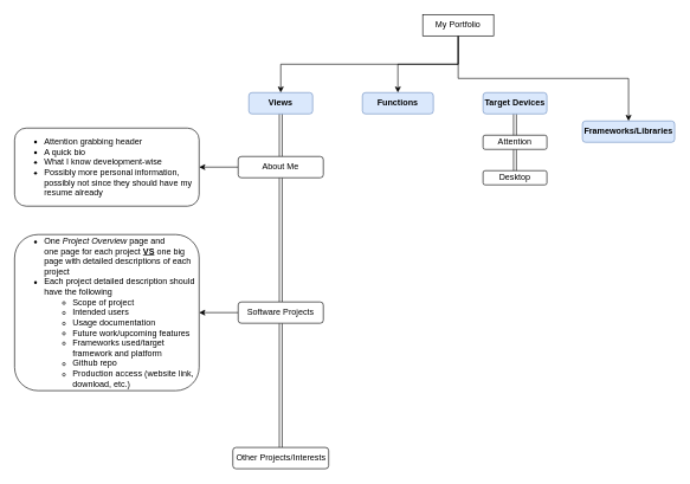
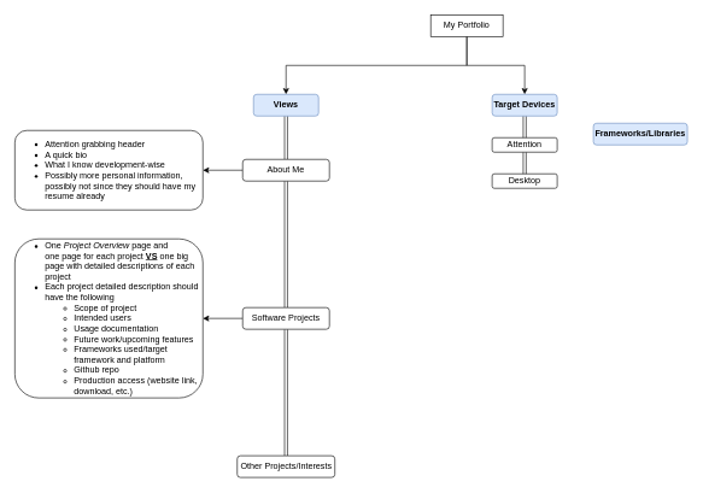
  <mxCell id="0" />
  <mxCell id="1" parent="0" />
  <mxCell id="2" style="edgeStyle=orthogonalEdgeStyle;rounded=0;orthogonalLoop=1;jettySize=auto;html=1;exitX=0.5;exitY=1;exitDx=0;exitDy=0;entryX=0.5;entryY=0;entryDx=0;entryDy=0;" edge="1" parent="1" source="5" target="7"><mxGeometry relative="1" as="geometry" /></mxCell>
- <mxCell id="3" style="edgeStyle=orthogonalEdgeStyle;rounded=0;orthogonalLoop=1;jettySize=auto;html=1;exitX=0.5;exitY=1;exitDx=0;exitDy=0;entryX=0.5;entryY=0;entryDx=0;entryDy=0;" edge="1" parent="1" source="5" target="9"><mxGeometry relative="1" as="geometry" /></mxCell>
- <mxCell id="4" style="edgeStyle=orthogonalEdgeStyle;rounded=0;orthogonalLoop=1;jettySize=auto;html=1;exitX=0.5;exitY=1;exitDx=0;exitDy=0;entryX=0.5;entryY=0;entryDx=0;entryDy=0;" edge="1" parent="1" source="5" target="22"><mxGeometry relative="1" as="geometry" /></mxCell>
+ <mxCell id="4" style="edgeStyle=orthogonalEdgeStyle;rounded=0;orthogonalLoop=1;jettySize=auto;html=1;exitX=0.5;exitY=1;exitDx=0;exitDy=0;" edge="1" parent="1" source="5" target="13"><mxGeometry relative="1" as="geometry" /></mxCell>
  <mxCell id="5" value="My Portfolio" style="rounded=0;whiteSpace=wrap;html=1;" vertex="1" parent="1"><mxGeometry x="595" y="20" width="100" height="30" as="geometry" /></mxCell>
  <mxCell id="6" style="edgeStyle=orthogonalEdgeStyle;rounded=0;orthogonalLoop=1;jettySize=auto;html=1;exitX=0.5;exitY=1;exitDx=0;exitDy=0;shape=link;" edge="1" parent="1" source="7" target="16"><mxGeometry relative="1" as="geometry" /></mxCell>
  <mxCell id="7" value="Views" style="rounded=1;whiteSpace=wrap;html=1;fillColor=#dae8fc;strokeColor=#6c8ebf;fontStyle=1" vertex="1" parent="1"><mxGeometry x="350" y="130" width="90" height="30" as="geometry" /></mxCell>
  <mxCell id="8" value="Desktop" style="rounded=1;whiteSpace=wrap;html=1;" vertex="1" parent="1"><mxGeometry x="680" y="240" width="90" height="20" as="geometry" /></mxCell>
- <mxCell id="9" value="Functions" style="rounded=1;whiteSpace=wrap;html=1;fillColor=#dae8fc;strokeColor=#6c8ebf;fontStyle=1" vertex="1" parent="1"><mxGeometry x="510" y="130" width="100" height="30" as="geometry" /></mxCell>
  <mxCell id="10" style="edgeStyle=orthogonalEdgeStyle;shape=link;rounded=0;orthogonalLoop=1;jettySize=auto;html=1;exitX=0.5;exitY=1;exitDx=0;exitDy=0;entryX=0.5;entryY=0;entryDx=0;entryDy=0;" edge="1" parent="1" source="11" target="8"><mxGeometry relative="1" as="geometry" /></mxCell>
  <mxCell id="11" value="Attention" style="rounded=1;whiteSpace=wrap;html=1;" vertex="1" parent="1"><mxGeometry x="680" y="190" width="90" height="20" as="geometry" /></mxCell>
  <mxCell id="12" style="edgeStyle=orthogonalEdgeStyle;rounded=0;orthogonalLoop=1;jettySize=auto;html=1;exitX=0.5;exitY=1;exitDx=0;exitDy=0;entryX=0.5;entryY=0;entryDx=0;entryDy=0;shape=link;" edge="1" parent="1" source="13" target="11"><mxGeometry relative="1" as="geometry" /></mxCell>
  <mxCell id="13" value="Target Devices" style="rounded=1;whiteSpace=wrap;html=1;fillColor=#dae8fc;strokeColor=#6c8ebf;fontStyle=1" vertex="1" parent="1"><mxGeometry x="680" y="130" width="90" height="30" as="geometry" /></mxCell>
  <mxCell id="14" style="edgeStyle=orthogonalEdgeStyle;rounded=0;orthogonalLoop=1;jettySize=auto;html=1;exitX=0;exitY=0.5;exitDx=0;exitDy=0;entryX=1;entryY=0.5;entryDx=0;entryDy=0;" edge="1" parent="1" source="16" target="17"><mxGeometry relative="1" as="geometry" /></mxCell>
  <mxCell id="15" style="edgeStyle=orthogonalEdgeStyle;shape=link;rounded=0;orthogonalLoop=1;jettySize=auto;html=1;exitX=0.5;exitY=1;exitDx=0;exitDy=0;entryX=0.5;entryY=0;entryDx=0;entryDy=0;" edge="1" parent="1" source="16" target="20"><mxGeometry relative="1" as="geometry" /></mxCell>
  <mxCell id="16" value="About Me" style="rounded=1;whiteSpace=wrap;html=1;" vertex="1" parent="1"><mxGeometry x="335" y="220" width="120" height="30" as="geometry" /></mxCell>
  <mxCell id="17" value="&lt;ul&gt;&lt;li&gt;Attention grabbing header&lt;/li&gt;&lt;li&gt;A quick bio&amp;nbsp;&lt;/li&gt;&lt;li&gt;What I know development-wise&lt;/li&gt;&lt;li&gt;Possibly more personal information, possibly not since they should have my resume already&lt;/li&gt;&lt;/ul&gt;" style="rounded=1;whiteSpace=wrap;html=1;align=left;" vertex="1" parent="1"><mxGeometry x="20" y="180" width="260" height="110" as="geometry" /></mxCell>
  <mxCell id="18" style="edgeStyle=orthogonalEdgeStyle;rounded=0;orthogonalLoop=1;jettySize=auto;html=1;exitX=0;exitY=0.5;exitDx=0;exitDy=0;entryX=1;entryY=0.5;entryDx=0;entryDy=0;" edge="1" parent="1" source="20" target="21"><mxGeometry relative="1" as="geometry" /></mxCell>
  <mxCell id="19" style="edgeStyle=orthogonalEdgeStyle;shape=link;rounded=0;orthogonalLoop=1;jettySize=auto;html=1;exitX=0.5;exitY=1;exitDx=0;exitDy=0;" edge="1" parent="1" source="20" target="23"><mxGeometry relative="1" as="geometry" /></mxCell>
  <mxCell id="20" value="Software Projects" style="rounded=1;whiteSpace=wrap;html=1;" vertex="1" parent="1"><mxGeometry x="335" y="425" width="120" height="30" as="geometry" /></mxCell>
  <mxCell id="21" value="&lt;ul&gt;&lt;li&gt;One &lt;i&gt;Project Overview &lt;/i&gt;page and one&amp;nbsp;page for each project &lt;u style=&quot;font-weight: bold&quot;&gt;VS&lt;/u&gt;&amp;nbsp;one big page with detailed descriptions of each project&lt;/li&gt;&lt;li&gt;Each project detailed description should have the following&lt;/li&gt;&lt;ul&gt;&lt;li&gt;Scope of project&lt;/li&gt;&lt;li&gt;Intended users&lt;/li&gt;&lt;li&gt;Usage documentation&lt;/li&gt;&lt;li&gt;Future work/upcoming features&lt;/li&gt;&lt;li&gt;Frameworks used/target framework and platform&lt;/li&gt;&lt;li&gt;Github repo&lt;/li&gt;&lt;li&gt;Production access (website link, download, etc.)&lt;/li&gt;&lt;/ul&gt;&lt;/ul&gt;" style="rounded=1;whiteSpace=wrap;html=1;align=left;" vertex="1" parent="1"><mxGeometry x="20" y="330" width="260" height="220" as="geometry" /></mxCell>
  <mxCell id="22" value="Frameworks/Libraries" style="rounded=1;whiteSpace=wrap;html=1;fillColor=#dae8fc;strokeColor=#6c8ebf;fontStyle=1" vertex="1" parent="1"><mxGeometry x="820" y="170" width="130" height="30" as="geometry" /></mxCell>
  <mxCell id="23" value="Other Projects/Interests" style="rounded=1;whiteSpace=wrap;html=1;" vertex="1" parent="1"><mxGeometry x="327.5" y="630" width="135" height="30" as="geometry" /></mxCell>
